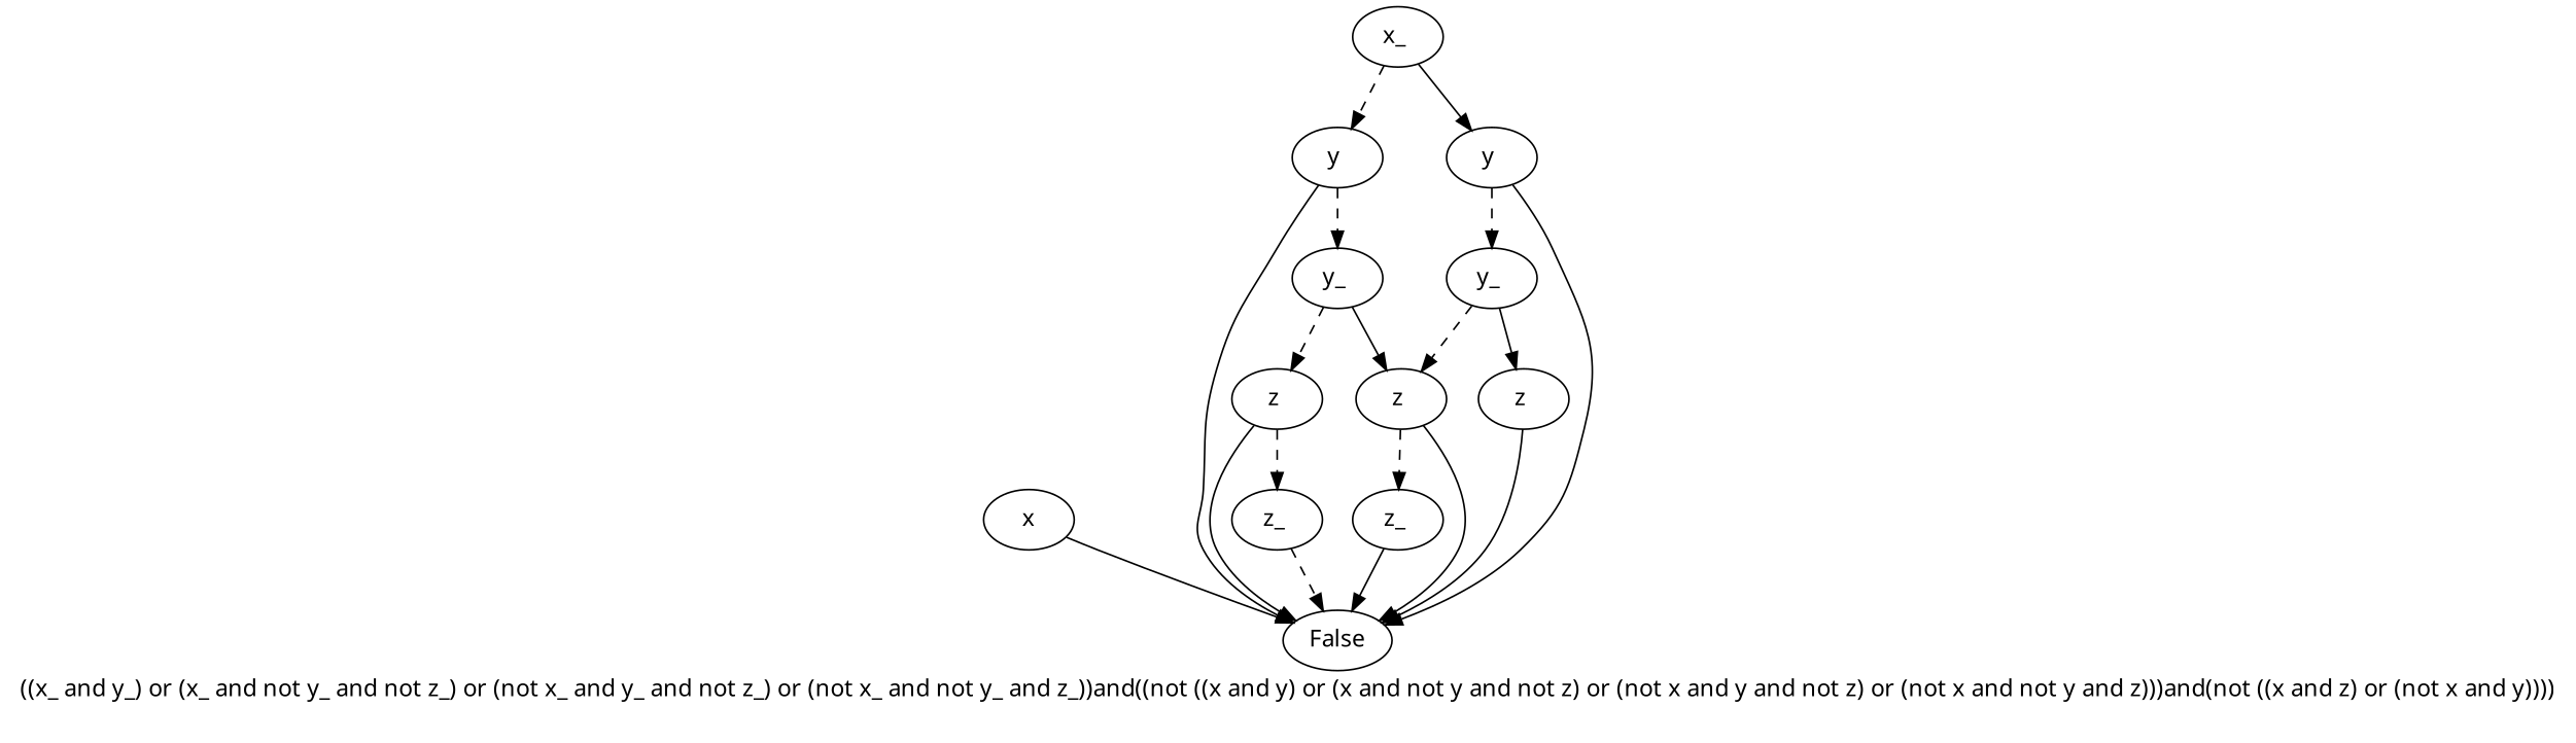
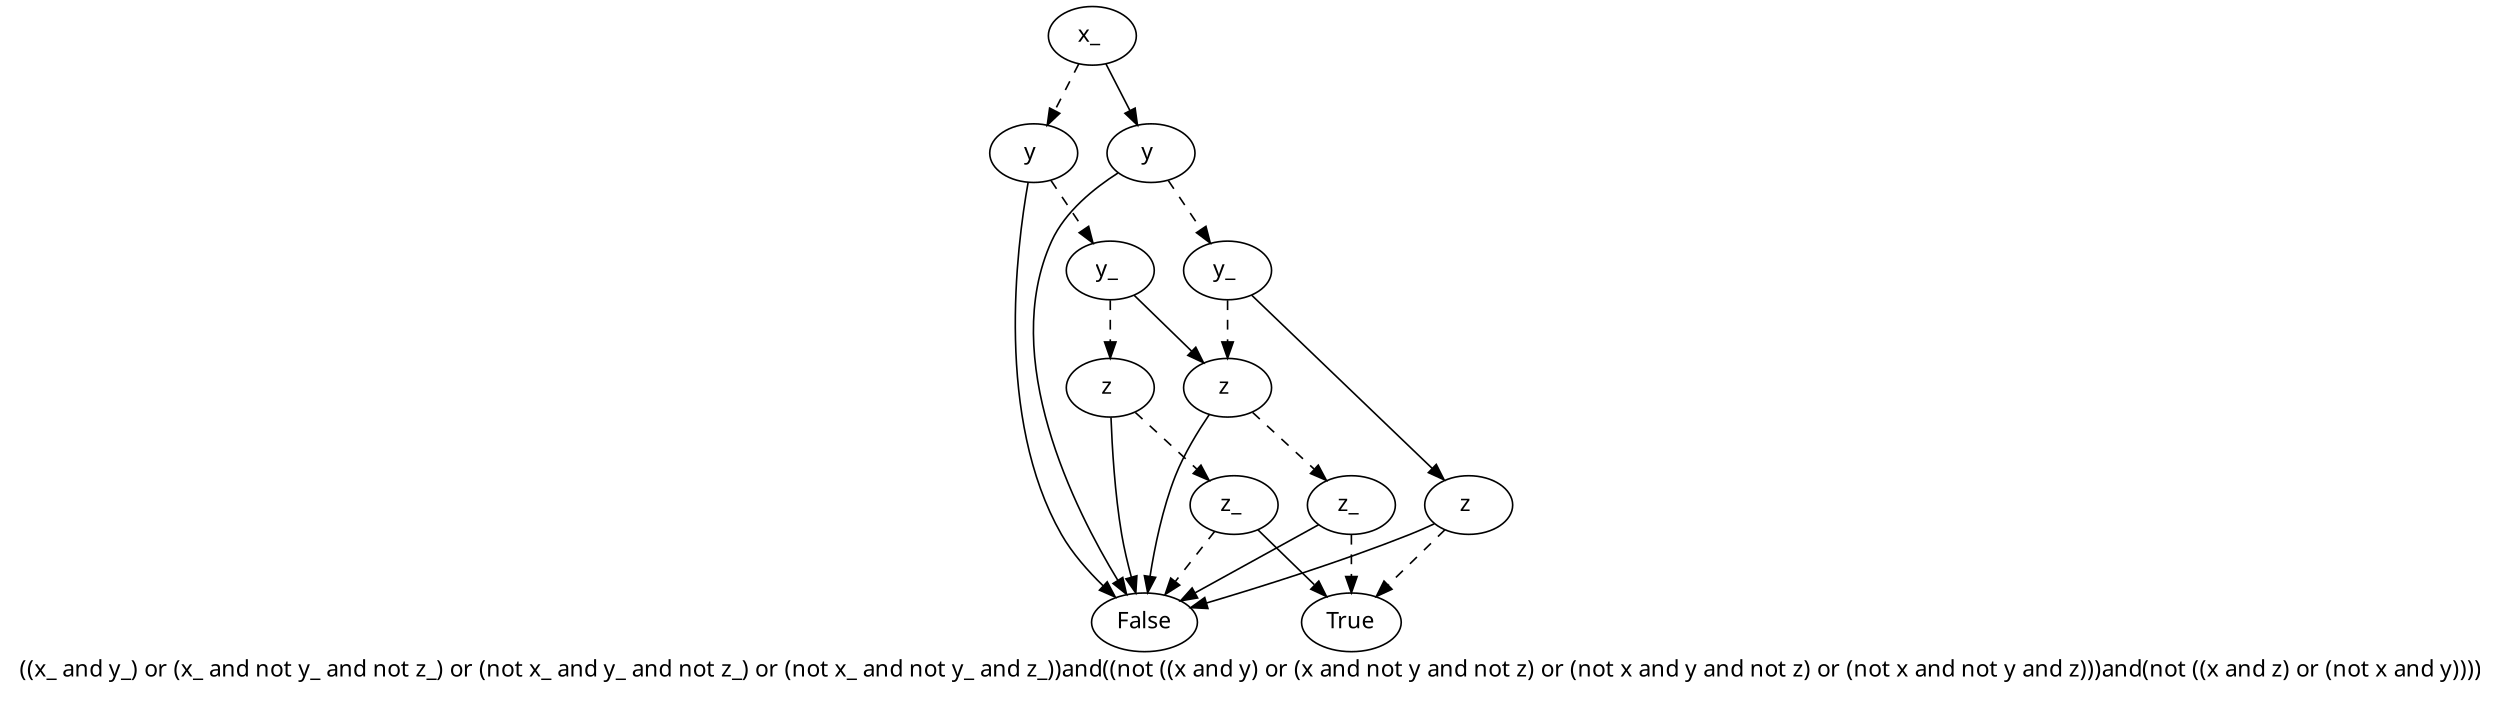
  digraph {
    fontname="Noto Sans"
    label="((x_ and y_) or (x_ and not y_ and not z_) or (not x_ and y_ and not z_) or (not x_ and not y_ and z_))and((not ((x and y) or (x and not y and not z) or (not x and y and not z) or (not x and not y and z)))and(not ((x and z) or (not x and y))))\n\n"
    node [fontname="Noto Sans"]
    edge [fontname="Noto Sans"]
-   n1 [label=x]
    n2 [label="False\n"]
    n3 [label="x_ "]
    n4 [label="y "]
    n5 [label="y "]
    n6 [label="y_ "]
    n7 [label="y_ "]
    n8 [label="z "]
    n9 [label="z "]
    n10 [label="z_ "]
    n11 [label="z_ "]
+   n12 [label="True\n"]
    n13 [label="z "]
-   n1 -> n2
    n3 -> n4 [style=dashed]
    n3 -> n5
    n4 -> n2
    n4 -> n6 [style=dashed]
    n5 -> n2
    n5 -> n7 [style=dashed]
    n6 -> n8 [style=dashed]
    n6 -> n9
    n7 -> n9 [style=dashed]
    n7 -> n13
    n8 -> n2
    n8 -> n10 [style=dashed]
    n9 -> n2
    n9 -> n11 [style=dashed]
    n10 -> n2 [style=dashed]
+   n10 -> n12
    n11 -> n2
+   n11 -> n12 [style=dashed]
    n13 -> n2
+   n13 -> n12 [style=dashed]
  }
